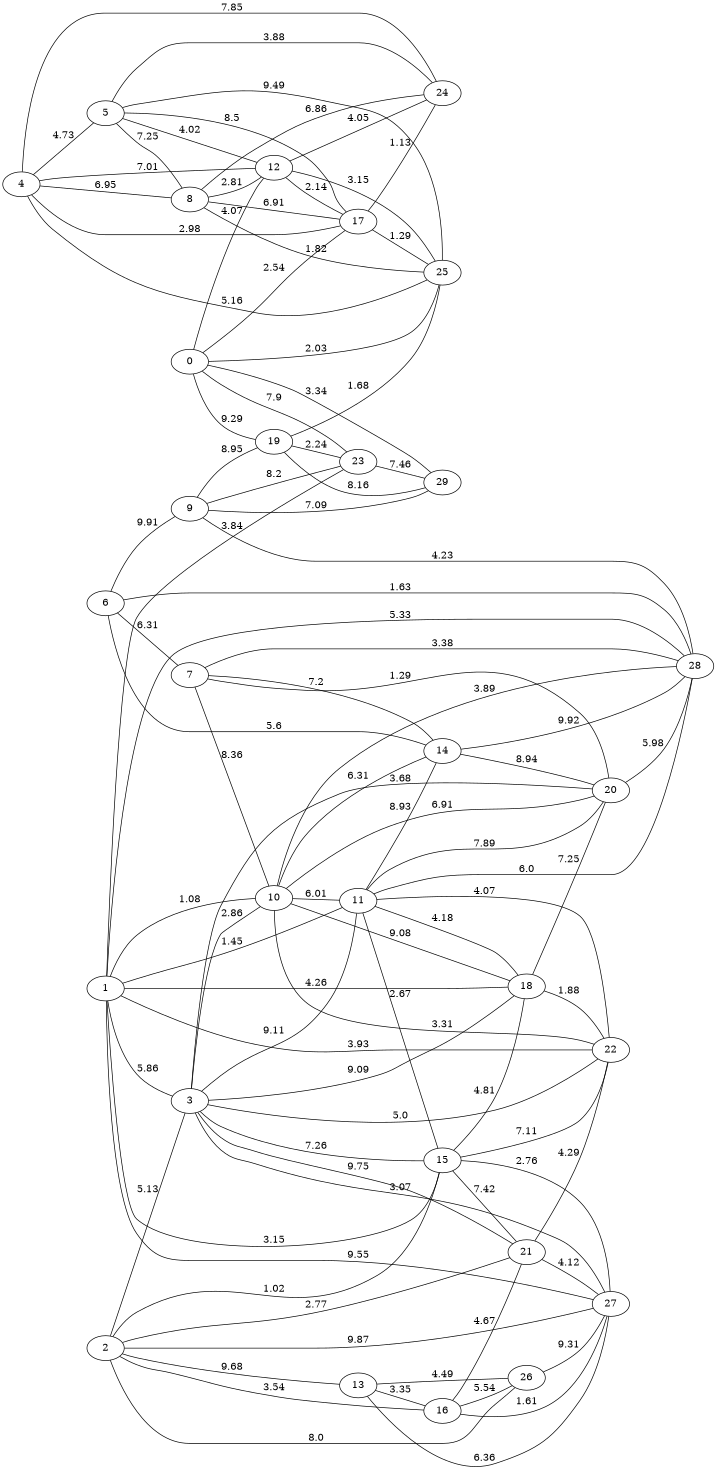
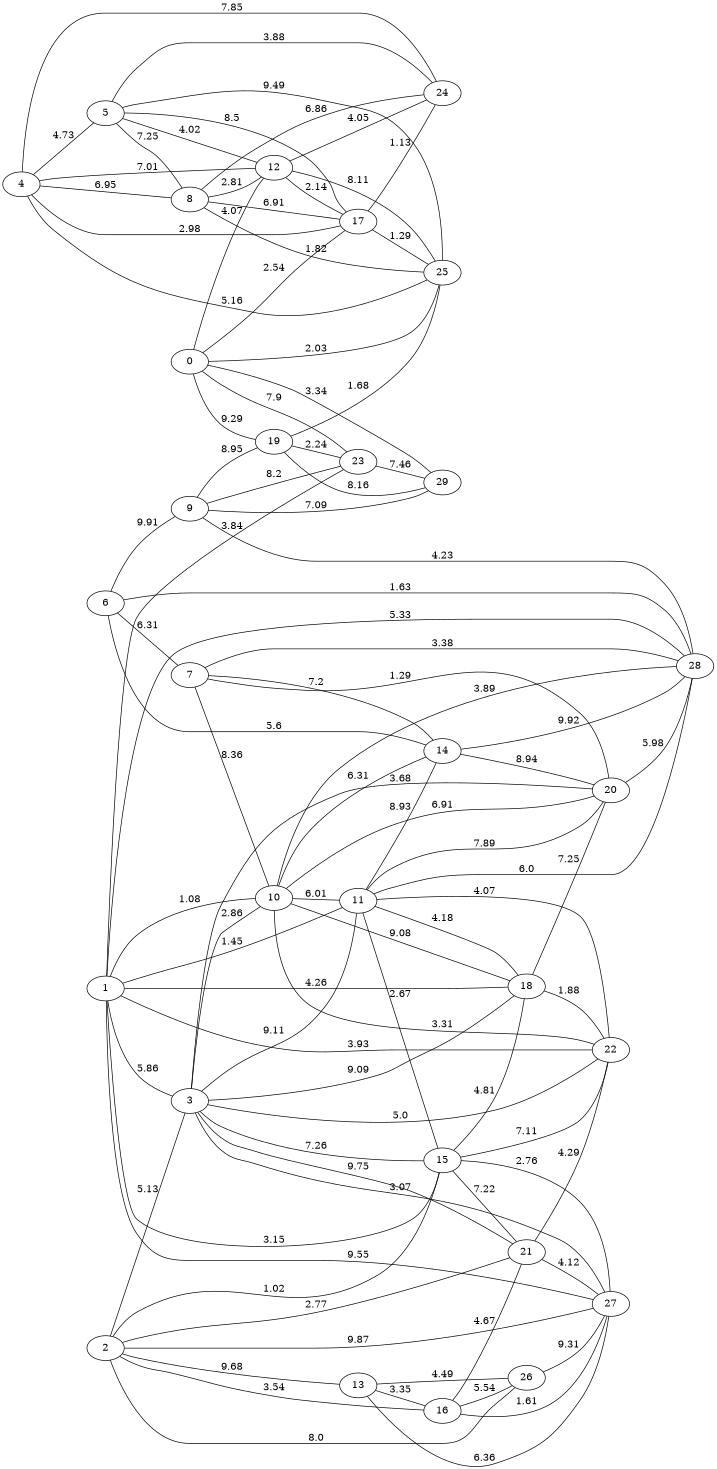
  graph {
    rankdir=LR
    0
    12
    17
    19
    23
    25
    29
    24
    1
    3
    10
    11
    15
    18
    22
    27
    28
    20
    21
    14
    2
    13
    16
    26
    4
    5
    8
    6
    7
    9
    0 -- 12 [label=4.07]
    0 -- 17 [label=2.54]
    0 -- 19 [label=9.29]
    0 -- 23 [label=7.9]
    0 -- 25 [label=2.03]
    0 -- 29 [label=3.34]
    12 -- 17 [label=2.14]
-   12 -- 25 [label=3.15]
+   12 -- 25 [label=8.11]
    12 -- 24 [label=4.05]
    17 -- 25 [label=1.29]
    17 -- 24 [label=1.13]
    19 -- 23 [label=2.24]
    19 -- 25 [label=1.68]
    19 -- 29 [label=8.16]
    23 -- 29 [label=7.46]
    1 -- 23 [label=3.84]
    1 -- 3 [label=5.86]
    1 -- 10 [label=1.08]
    1 -- 11 [label=1.45]
    1 -- 15 [label=3.15]
    1 -- 18 [label=4.26]
    1 -- 22 [label=3.93]
    1 -- 27 [label=9.55]
    1 -- 28 [label=5.33]
    3 -- 10 [label=2.86]
    3 -- 11 [label=9.11]
    3 -- 15 [label=7.26]
    3 -- 18 [label=9.09]
    3 -- 22 [label=5.0]
    3 -- 27 [label=3.07]
    3 -- 20 [label=3.68]
    3 -- 21 [label=9.75]
    10 -- 11 [label=6.01]
    10 -- 18 [label=9.08]
    10 -- 22 [label=3.31]
    10 -- 28 [label=3.89]
    10 -- 20 [label=6.91]
    10 -- 14 [label=6.31]
    11 -- 15 [label=2.67]
    11 -- 18 [label=4.18]
    11 -- 22 [label=4.07]
    11 -- 28 [label=6.0]
    11 -- 20 [label=7.89]
    11 -- 14 [label=8.93]
    15 -- 18 [label=4.81]
    15 -- 22 [label=7.11]
    15 -- 27 [label=2.76]
-   15 -- 21 [label=7.42]
+   15 -- 21 [label=7.22]
    18 -- 22 [label=1.88]
    18 -- 20 [label=7.25]
    20 -- 28 [label=5.98]
    21 -- 22 [label=4.29]
    21 -- 27 [label=4.12]
    14 -- 28 [label=9.92]
    14 -- 20 [label=8.94]
    2 -- 3 [label=5.13]
    2 -- 15 [label=1.02]
    2 -- 27 [label=9.87]
    2 -- 21 [label=2.77]
    2 -- 13 [label=9.68]
    2 -- 16 [label=3.54]
    2 -- 26 [label=8.0]
    13 -- 27 [label=6.36]
    13 -- 16 [label=3.35]
    13 -- 26 [label=4.49]
    16 -- 27 [label=1.61]
    16 -- 21 [label=4.67]
    16 -- 26 [label=5.54]
    26 -- 27 [label=9.31]
    4 -- 12 [label=7.01]
    4 -- 17 [label=2.98]
    4 -- 25 [label=5.16]
    4 -- 24 [label=7.85]
    4 -- 5 [label=4.73]
    4 -- 8 [label=6.95]
    5 -- 12 [label=4.02]
    5 -- 17 [label=8.5]
    5 -- 25 [label=9.49]
    5 -- 24 [label=3.88]
    5 -- 8 [label=7.25]
    8 -- 12 [label=2.81]
    8 -- 17 [label=6.91]
    8 -- 25 [label=1.82]
    8 -- 24 [label=6.86]
    6 -- 28 [label=1.63]
    6 -- 14 [label=5.6]
    6 -- 7 [label=6.31]
    6 -- 9 [label=9.91]
    7 -- 10 [label=8.36]
    7 -- 28 [label=3.38]
    7 -- 20 [label=1.29]
    7 -- 14 [label=7.2]
    9 -- 19 [label=8.95]
    9 -- 23 [label=8.2]
    9 -- 29 [label=7.09]
    9 -- 28 [label=4.23]
  }
